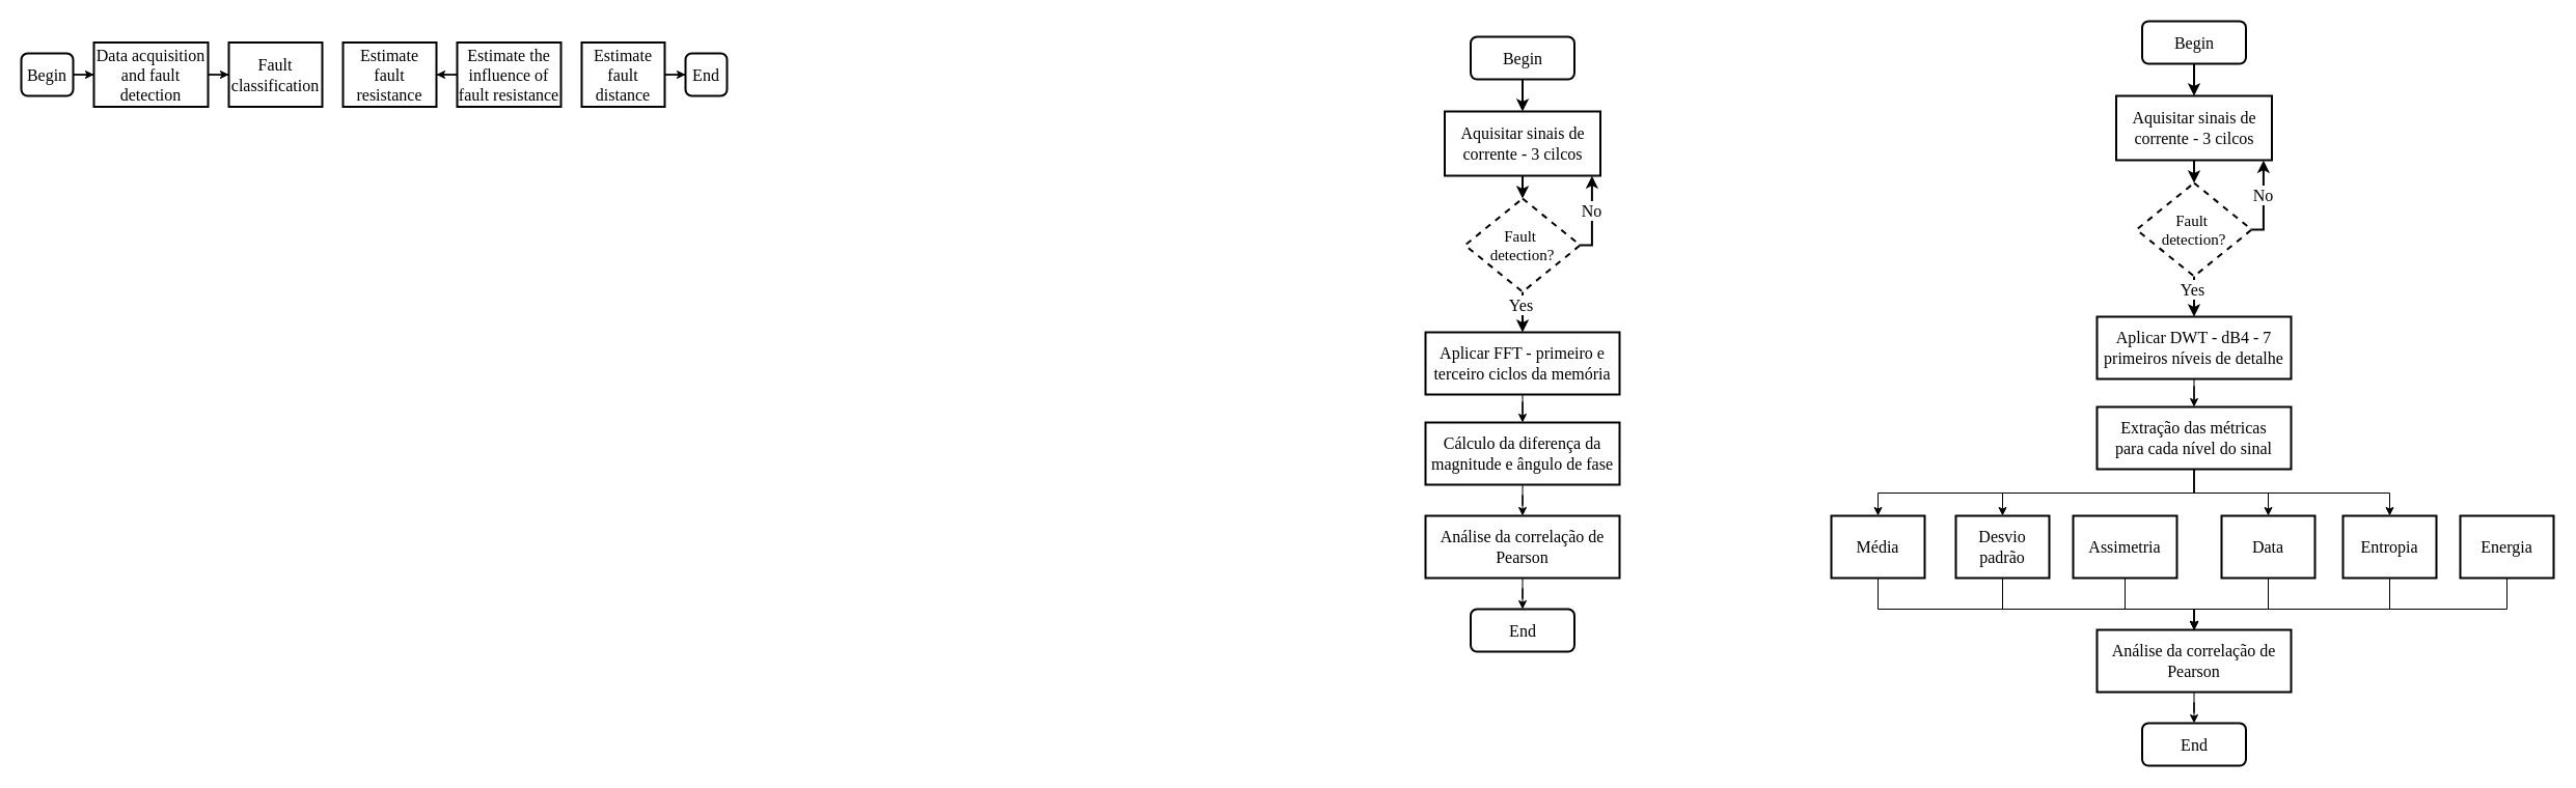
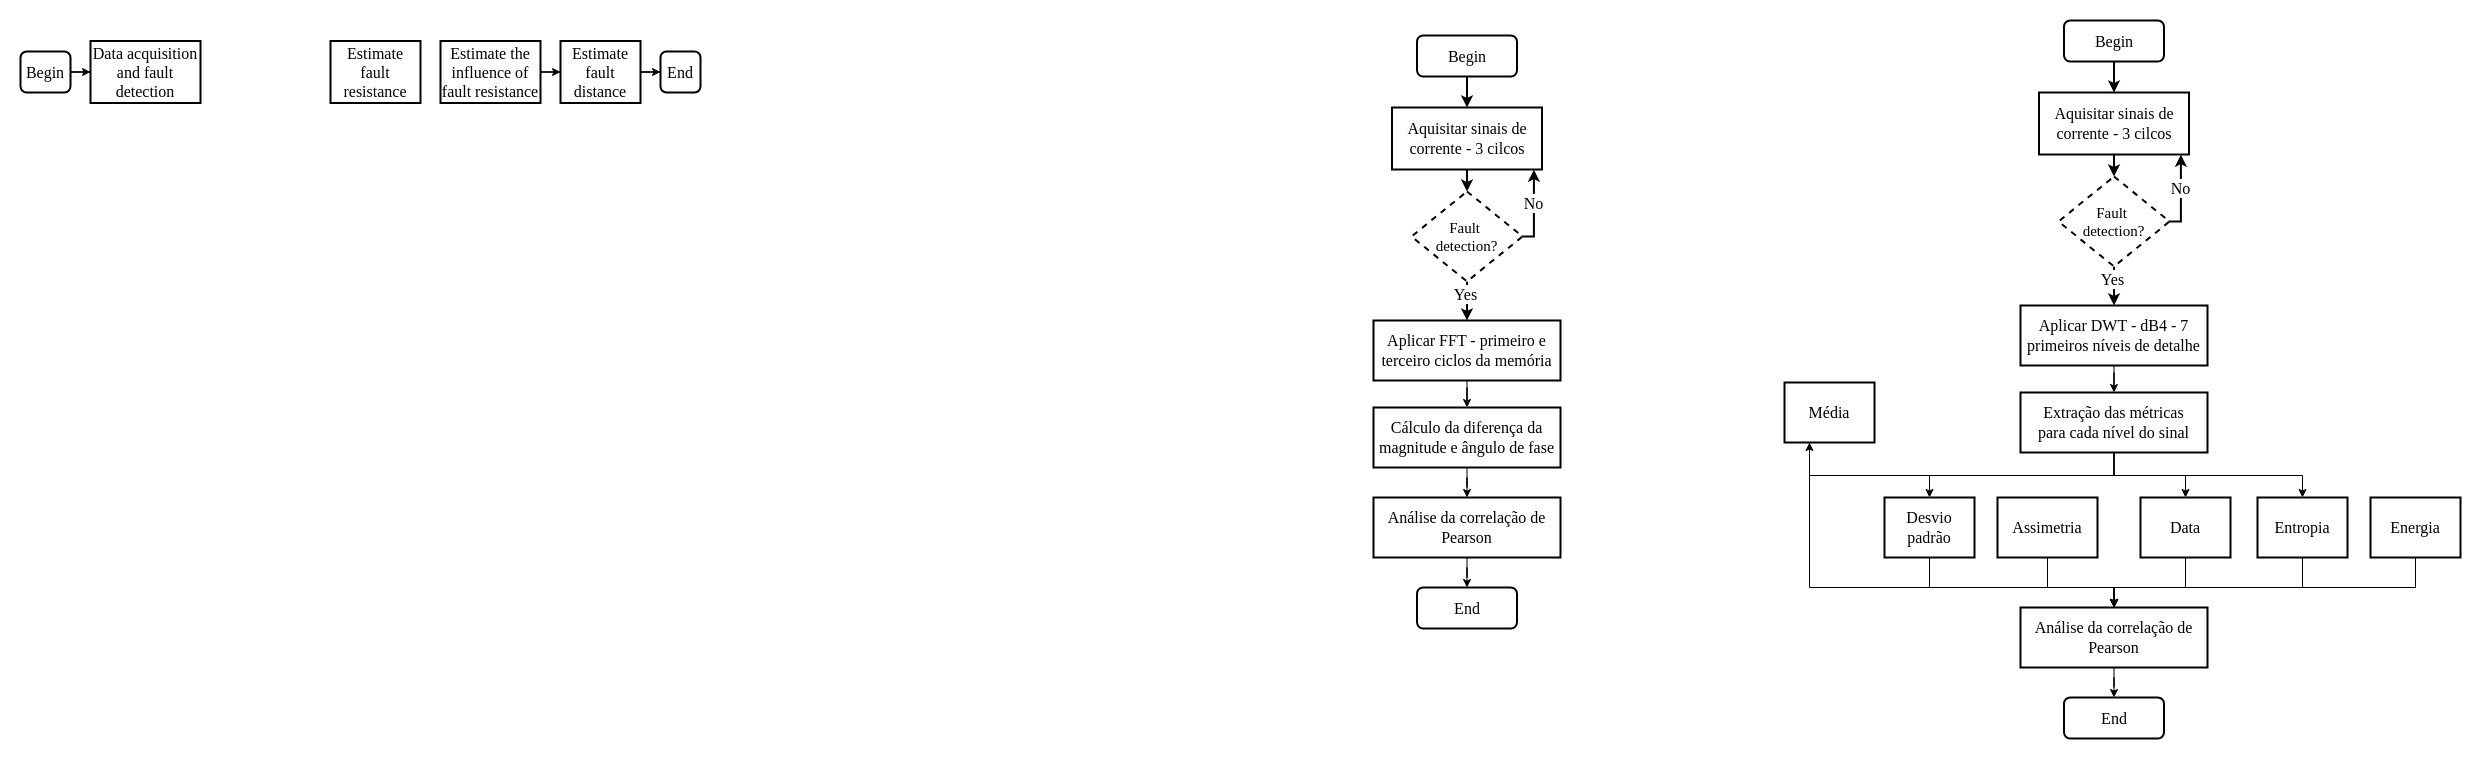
  <mxCell id="0" />
  <mxCell id="1" parent="0" />
  <mxCell id="2" value="" style="edgeStyle=orthogonalEdgeStyle;rounded=0;orthogonalLoop=1;jettySize=auto;html=1;strokeWidth=2;" parent="1" source="3" target="10" edge="1"><mxGeometry relative="1" as="geometry" /></mxCell>
  <mxCell id="3" value="&lt;font style=&quot;font-size: 16px;&quot; face=&quot;Times New Roman&quot;&gt;Aquisitar sinais de corrente - 3 cilcos&lt;/font&gt;" style="rounded=0;whiteSpace=wrap;html=1;strokeWidth=2;" parent="1" vertex="1"><mxGeometry x="1391.5" y="107" width="150" height="62" as="geometry" /></mxCell>
  <mxCell id="4" value="" style="edgeStyle=orthogonalEdgeStyle;rounded=0;orthogonalLoop=1;jettySize=auto;html=1;strokeWidth=2;" parent="1" source="5" target="3" edge="1"><mxGeometry relative="1" as="geometry" /></mxCell>
  <mxCell id="5" value="&lt;pre&gt;&lt;font style=&quot;font-weight: normal; font-size: 16px;&quot; face=&quot;Times New Roman&quot;&gt;Begin&lt;/font&gt;&lt;/pre&gt;" style="rounded=1;whiteSpace=wrap;html=1;strokeWidth=2;" parent="1" vertex="1"><mxGeometry x="1416.5" y="35" width="100" height="41" as="geometry" /></mxCell>
  <mxCell id="6" value="" style="edgeStyle=orthogonalEdgeStyle;rounded=0;orthogonalLoop=1;jettySize=auto;html=1;strokeWidth=2;" parent="1" source="10" target="12" edge="1"><mxGeometry relative="1" as="geometry" /></mxCell>
  <mxCell id="7" value="&lt;font style=&quot;font-size: 16px;&quot; face=&quot;Times New Roman&quot;&gt;Yes&lt;/font&gt;" style="edgeLabel;html=1;align=center;verticalAlign=middle;resizable=0;points=[];" parent="6" vertex="1" connectable="0"><mxGeometry x="-0.169" y="1" relative="1" as="geometry"><mxPoint x="-3" y="-5" as="offset" /></mxGeometry></mxCell>
  <mxCell id="8" style="edgeStyle=orthogonalEdgeStyle;rounded=0;orthogonalLoop=1;jettySize=auto;html=1;exitX=1;exitY=0.5;exitDx=0;exitDy=0;strokeWidth=2;entryX=0.946;entryY=1.004;entryDx=0;entryDy=0;entryPerimeter=0;" parent="1" target="3" edge="1"><mxGeometry relative="1" as="geometry"><mxPoint x="1533" y="179" as="targetPoint" /><mxPoint x="1512.5" y="243.5" as="sourcePoint" /><Array as="points"><mxPoint x="1512.5" y="236" /><mxPoint x="1533.5" y="236" /></Array></mxGeometry></mxCell>
  <mxCell id="9" value="&lt;font style=&quot;font-size: 16px;&quot; face=&quot;Times New Roman&quot;&gt;No&lt;/font&gt;" style="edgeLabel;html=1;align=center;verticalAlign=middle;resizable=0;points=[];" parent="8" vertex="1" connectable="0"><mxGeometry x="0.307" y="1" relative="1" as="geometry"><mxPoint as="offset" /></mxGeometry></mxCell>
  <mxCell id="10" value="&lt;font face=&quot;Times New Roman&quot; style=&quot;font-size: 15px;&quot;&gt;Fault&amp;nbsp;&lt;/font&gt;&lt;div style=&quot;font-size: 15px;&quot;&gt;&lt;font face=&quot;Times New Roman&quot; style=&quot;font-size: 15px;&quot;&gt;detection&lt;/font&gt;&lt;font face=&quot;Times New Roman&quot; style=&quot;font-size: 15px;&quot;&gt;?&lt;/font&gt;&lt;/div&gt;" style="rhombus;whiteSpace=wrap;html=1;strokeWidth=2;dashed=1;" parent="1" vertex="1"><mxGeometry x="1411" y="191" width="111" height="90" as="geometry" /></mxCell>
  <mxCell id="11" value="" style="edgeStyle=orthogonalEdgeStyle;rounded=0;orthogonalLoop=1;jettySize=auto;html=1;" parent="1" source="12" target="15" edge="1"><mxGeometry relative="1" as="geometry" /></mxCell>
  <mxCell id="12" value="&lt;font face=&quot;Times New Roman&quot;&gt;&lt;span style=&quot;font-size: 16px;&quot;&gt;Aplicar FFT - primeiro e terceiro ciclos da memória&lt;/span&gt;&lt;/font&gt;" style="whiteSpace=wrap;html=1;strokeWidth=2;" parent="1" vertex="1"><mxGeometry x="1373" y="320" width="187" height="60" as="geometry" /></mxCell>
  <mxCell id="13" value="&lt;pre&gt;&lt;font style=&quot;font-weight: normal; font-size: 16px;&quot; face=&quot;Times New Roman&quot;&gt;End&lt;/font&gt;&lt;/pre&gt;" style="rounded=1;whiteSpace=wrap;html=1;strokeWidth=2;" parent="1" vertex="1"><mxGeometry x="1416.5" y="587" width="100" height="41" as="geometry" /></mxCell>
  <mxCell id="14" value="" style="edgeStyle=orthogonalEdgeStyle;rounded=0;orthogonalLoop=1;jettySize=auto;html=1;" parent="1" source="15" target="17" edge="1"><mxGeometry relative="1" as="geometry" /></mxCell>
  <mxCell id="15" value="&lt;font face=&quot;Times New Roman&quot;&gt;&lt;span style=&quot;font-size: 16px;&quot;&gt;Cálculo da diferença da magnitude e ângulo de fase&lt;/span&gt;&lt;/font&gt;" style="whiteSpace=wrap;html=1;strokeWidth=2;" parent="1" vertex="1"><mxGeometry x="1373" y="407" width="187" height="60" as="geometry" /></mxCell>
  <mxCell id="16" value="" style="edgeStyle=orthogonalEdgeStyle;rounded=0;orthogonalLoop=1;jettySize=auto;html=1;" parent="1" source="17" target="13" edge="1"><mxGeometry relative="1" as="geometry" /></mxCell>
  <mxCell id="17" value="&lt;font face=&quot;Times New Roman&quot;&gt;&lt;span style=&quot;font-size: 16px;&quot;&gt;Análise da correlação de Pearson&lt;/span&gt;&lt;/font&gt;" style="whiteSpace=wrap;html=1;strokeWidth=2;" parent="1" vertex="1"><mxGeometry x="1373" y="497" width="187" height="60" as="geometry" /></mxCell>
  <mxCell id="18" value="" style="edgeStyle=orthogonalEdgeStyle;rounded=0;orthogonalLoop=1;jettySize=auto;html=1;strokeWidth=2;" parent="1" source="19" target="26" edge="1"><mxGeometry relative="1" as="geometry" /></mxCell>
  <mxCell id="19" value="&lt;font style=&quot;font-size: 16px;&quot; face=&quot;Times New Roman&quot;&gt;Aquisitar sinais de corrente - 3 cilcos&lt;/font&gt;" style="rounded=0;whiteSpace=wrap;html=1;strokeWidth=2;" parent="1" vertex="1"><mxGeometry x="2038.5" y="92" width="150" height="62" as="geometry" /></mxCell>
  <mxCell id="20" value="" style="edgeStyle=orthogonalEdgeStyle;rounded=0;orthogonalLoop=1;jettySize=auto;html=1;strokeWidth=2;" parent="1" source="21" target="19" edge="1"><mxGeometry relative="1" as="geometry" /></mxCell>
  <mxCell id="21" value="&lt;pre&gt;&lt;font style=&quot;font-weight: normal; font-size: 16px;&quot; face=&quot;Times New Roman&quot;&gt;Begin&lt;/font&gt;&lt;/pre&gt;" style="rounded=1;whiteSpace=wrap;html=1;strokeWidth=2;" parent="1" vertex="1"><mxGeometry x="2063.5" y="20" width="100" height="41" as="geometry" /></mxCell>
  <mxCell id="22" value="" style="edgeStyle=orthogonalEdgeStyle;rounded=0;orthogonalLoop=1;jettySize=auto;html=1;strokeWidth=2;" parent="1" source="26" target="28" edge="1"><mxGeometry relative="1" as="geometry" /></mxCell>
  <mxCell id="23" value="&lt;font style=&quot;font-size: 16px;&quot; face=&quot;Times New Roman&quot;&gt;Yes&lt;/font&gt;" style="edgeLabel;html=1;align=center;verticalAlign=middle;resizable=0;points=[];" parent="22" vertex="1" connectable="0"><mxGeometry x="-0.169" y="1" relative="1" as="geometry"><mxPoint x="-3" y="-5" as="offset" /></mxGeometry></mxCell>
  <mxCell id="24" style="edgeStyle=orthogonalEdgeStyle;rounded=0;orthogonalLoop=1;jettySize=auto;html=1;exitX=1;exitY=0.5;exitDx=0;exitDy=0;strokeWidth=2;entryX=0.946;entryY=1.004;entryDx=0;entryDy=0;entryPerimeter=0;" parent="1" target="19" edge="1"><mxGeometry relative="1" as="geometry"><mxPoint x="2180" y="164" as="targetPoint" /><mxPoint x="2159.5" y="228.5" as="sourcePoint" /><Array as="points"><mxPoint x="2159.5" y="221" /><mxPoint x="2180.5" y="221" /></Array></mxGeometry></mxCell>
  <mxCell id="25" value="&lt;font style=&quot;font-size: 16px;&quot; face=&quot;Times New Roman&quot;&gt;No&lt;/font&gt;" style="edgeLabel;html=1;align=center;verticalAlign=middle;resizable=0;points=[];" parent="24" vertex="1" connectable="0"><mxGeometry x="0.307" y="1" relative="1" as="geometry"><mxPoint as="offset" /></mxGeometry></mxCell>
  <mxCell id="26" value="&lt;font face=&quot;Times New Roman&quot; style=&quot;font-size: 15px;&quot;&gt;Fault&amp;nbsp;&lt;/font&gt;&lt;div style=&quot;font-size: 15px;&quot;&gt;&lt;font face=&quot;Times New Roman&quot; style=&quot;font-size: 15px;&quot;&gt;detection&lt;/font&gt;&lt;font face=&quot;Times New Roman&quot; style=&quot;font-size: 15px;&quot;&gt;?&lt;/font&gt;&lt;/div&gt;" style="rhombus;whiteSpace=wrap;html=1;strokeWidth=2;dashed=1;" parent="1" vertex="1"><mxGeometry x="2058" y="176" width="111" height="90" as="geometry" /></mxCell>
  <mxCell id="27" value="" style="edgeStyle=orthogonalEdgeStyle;rounded=0;orthogonalLoop=1;jettySize=auto;html=1;" parent="1" source="28" target="34" edge="1"><mxGeometry relative="1" as="geometry" /></mxCell>
  <mxCell id="28" value="&lt;font face=&quot;Times New Roman&quot;&gt;&lt;span style=&quot;font-size: 16px;&quot;&gt;Aplicar DWT - dB4 - 7 primeiros níveis de detalhe&lt;/span&gt;&lt;/font&gt;" style="whiteSpace=wrap;html=1;strokeWidth=2;" parent="1" vertex="1"><mxGeometry x="2020" y="305" width="187" height="60" as="geometry" /></mxCell>
  <mxCell id="29" value="&lt;pre&gt;&lt;font style=&quot;font-weight: normal; font-size: 16px;&quot; face=&quot;Times New Roman&quot;&gt;End&lt;/font&gt;&lt;/pre&gt;" style="rounded=1;whiteSpace=wrap;html=1;strokeWidth=2;" parent="1" vertex="1"><mxGeometry x="2063.5" y="697" width="100" height="41" as="geometry" /></mxCell>
  <mxCell id="30" style="edgeStyle=orthogonalEdgeStyle;rounded=0;orthogonalLoop=1;jettySize=auto;html=1;" parent="1" source="34" target="38" edge="1"><mxGeometry relative="1" as="geometry"><Array as="points"><mxPoint x="2114" y="475" /><mxPoint x="1809" y="475" /></Array></mxGeometry></mxCell>
  <mxCell id="31" style="edgeStyle=orthogonalEdgeStyle;rounded=0;orthogonalLoop=1;jettySize=auto;html=1;entryX=0.5;entryY=0;entryDx=0;entryDy=0;" parent="1" source="34" target="40" edge="1"><mxGeometry relative="1" as="geometry"><Array as="points"><mxPoint x="2114" y="475" /><mxPoint x="1929" y="475" /></Array></mxGeometry></mxCell>
  <mxCell id="32" style="edgeStyle=orthogonalEdgeStyle;rounded=0;orthogonalLoop=1;jettySize=auto;html=1;entryX=0.5;entryY=0;entryDx=0;entryDy=0;" parent="1" source="34" target="44" edge="1"><mxGeometry relative="1" as="geometry"><Array as="points"><mxPoint x="2114" y="475" /><mxPoint x="2185" y="475" /></Array></mxGeometry></mxCell>
  <mxCell id="33" style="edgeStyle=orthogonalEdgeStyle;rounded=0;orthogonalLoop=1;jettySize=auto;html=1;entryX=0.5;entryY=0;entryDx=0;entryDy=0;" parent="1" source="34" target="46" edge="1"><mxGeometry relative="1" as="geometry"><Array as="points"><mxPoint x="2114" y="475" /><mxPoint x="2302" y="475" /></Array></mxGeometry></mxCell>
  <mxCell id="34" value="&lt;font face=&quot;Times New Roman&quot;&gt;&lt;span style=&quot;font-size: 16px;&quot;&gt;Extração das métricas&lt;/span&gt;&lt;/font&gt;&lt;div&gt;&lt;font face=&quot;Times New Roman&quot;&gt;&lt;span style=&quot;font-size: 16px;&quot;&gt;para cada nível do sinal&lt;/span&gt;&lt;/font&gt;&lt;/div&gt;" style="whiteSpace=wrap;html=1;strokeWidth=2;" parent="1" vertex="1"><mxGeometry x="2020" y="392" width="187" height="60" as="geometry" /></mxCell>
  <mxCell id="35" value="" style="edgeStyle=orthogonalEdgeStyle;rounded=0;orthogonalLoop=1;jettySize=auto;html=1;" parent="1" source="36" target="29" edge="1"><mxGeometry relative="1" as="geometry" /></mxCell>
  <mxCell id="36" value="&lt;font face=&quot;Times New Roman&quot;&gt;&lt;span style=&quot;font-size: 16px;&quot;&gt;Análise da correlação de Pearson&lt;/span&gt;&lt;/font&gt;" style="whiteSpace=wrap;html=1;strokeWidth=2;" parent="1" vertex="1"><mxGeometry x="2020" y="607" width="187" height="60" as="geometry" /></mxCell>
  <mxCell id="37" style="edgeStyle=orthogonalEdgeStyle;rounded=0;orthogonalLoop=1;jettySize=auto;html=1;entryX=0.5;entryY=0;entryDx=0;entryDy=0;" parent="1" source="38" target="36" edge="1"><mxGeometry relative="1" as="geometry"><Array as="points"><mxPoint x="1809" y="587" /><mxPoint x="2114" y="587" /></Array></mxGeometry></mxCell>
- <mxCell id="38" value="&lt;font face=&quot;Times New Roman&quot;&gt;&lt;span style=&quot;font-size: 16px;&quot;&gt;Média&lt;/span&gt;&lt;/font&gt;" style="whiteSpace=wrap;html=1;strokeWidth=2;" parent="1" vertex="1"><mxGeometry x="1764" y="497" width="90" height="60" as="geometry" /></mxCell>
+ <mxCell id="38" value="&lt;font face=&quot;Times New Roman&quot;&gt;&lt;span style=&quot;font-size: 16px;&quot;&gt;Média&lt;/span&gt;&lt;/font&gt;" style="whiteSpace=wrap;html=1;strokeWidth=2;" parent="1" vertex="1"><mxGeometry x="1784" y="382" width="90" height="60" as="geometry" /></mxCell>
  <mxCell id="39" style="edgeStyle=orthogonalEdgeStyle;rounded=0;orthogonalLoop=1;jettySize=auto;html=1;entryX=0.5;entryY=0;entryDx=0;entryDy=0;" parent="1" source="40" target="36" edge="1"><mxGeometry relative="1" as="geometry"><Array as="points"><mxPoint x="1929" y="587" /><mxPoint x="2114" y="587" /></Array></mxGeometry></mxCell>
  <mxCell id="40" value="&lt;font face=&quot;Times New Roman&quot;&gt;&lt;span style=&quot;font-size: 16px;&quot;&gt;Desvio padrão&lt;/span&gt;&lt;/font&gt;" style="whiteSpace=wrap;html=1;strokeWidth=2;" parent="1" vertex="1"><mxGeometry x="1884" y="497" width="90" height="60" as="geometry" /></mxCell>
  <mxCell id="41" style="edgeStyle=orthogonalEdgeStyle;rounded=0;orthogonalLoop=1;jettySize=auto;html=1;" parent="1" source="42" target="36" edge="1"><mxGeometry relative="1" as="geometry"><Array as="points"><mxPoint x="2047" y="587" /><mxPoint x="2114" y="587" /></Array></mxGeometry></mxCell>
  <mxCell id="42" value="&lt;font face=&quot;Times New Roman&quot;&gt;&lt;span style=&quot;font-size: 16px;&quot;&gt;Assimetria&lt;/span&gt;&lt;/font&gt;" style="whiteSpace=wrap;html=1;strokeWidth=2;" parent="1" vertex="1"><mxGeometry x="1997" y="497" width="100" height="60" as="geometry" /></mxCell>
  <mxCell id="43" style="edgeStyle=orthogonalEdgeStyle;rounded=0;orthogonalLoop=1;jettySize=auto;html=1;entryX=0.5;entryY=0;entryDx=0;entryDy=0;" parent="1" source="44" target="36" edge="1"><mxGeometry relative="1" as="geometry"><Array as="points"><mxPoint x="2185" y="587" /><mxPoint x="2114" y="587" /></Array></mxGeometry></mxCell>
  <mxCell id="44" value="&lt;font face=&quot;Times New Roman&quot;&gt;&lt;span style=&quot;font-size: 16px;&quot;&gt;Data&lt;/span&gt;&lt;/font&gt;" style="whiteSpace=wrap;html=1;strokeWidth=2;" parent="1" vertex="1"><mxGeometry x="2140" y="497" width="90" height="60" as="geometry" /></mxCell>
  <mxCell id="45" style="edgeStyle=orthogonalEdgeStyle;rounded=0;orthogonalLoop=1;jettySize=auto;html=1;entryX=0.5;entryY=0;entryDx=0;entryDy=0;" parent="1" source="46" target="36" edge="1"><mxGeometry relative="1" as="geometry"><Array as="points"><mxPoint x="2302" y="587" /><mxPoint x="2114" y="587" /></Array></mxGeometry></mxCell>
  <mxCell id="46" value="&lt;font face=&quot;Times New Roman&quot;&gt;&lt;span style=&quot;font-size: 16px;&quot;&gt;Entropia&lt;/span&gt;&lt;/font&gt;" style="whiteSpace=wrap;html=1;strokeWidth=2;" parent="1" vertex="1"><mxGeometry x="2257" y="497" width="90" height="60" as="geometry" /></mxCell>
  <mxCell id="47" style="edgeStyle=orthogonalEdgeStyle;rounded=0;orthogonalLoop=1;jettySize=auto;html=1;entryX=0.5;entryY=0;entryDx=0;entryDy=0;" parent="1" source="48" target="36" edge="1"><mxGeometry relative="1" as="geometry"><Array as="points"><mxPoint x="2415" y="587" /><mxPoint x="2114" y="587" /></Array></mxGeometry></mxCell>
  <mxCell id="48" value="&lt;font face=&quot;Times New Roman&quot;&gt;&lt;span style=&quot;font-size: 16px;&quot;&gt;Energia&lt;/span&gt;&lt;/font&gt;" style="whiteSpace=wrap;html=1;strokeWidth=2;" parent="1" vertex="1"><mxGeometry x="2370" y="497" width="90" height="60" as="geometry" /></mxCell>
  <mxCell id="49" value="" style="edgeStyle=orthogonalEdgeStyle;rounded=0;orthogonalLoop=1;jettySize=auto;html=1;" edge="1" parent="1" source="50" target="52"><mxGeometry relative="1" as="geometry" /></mxCell>
  <mxCell id="50" value="&lt;pre&gt;&lt;font style=&quot;font-weight: normal; font-size: 16px;&quot; face=&quot;Times New Roman&quot;&gt;Begin&lt;/font&gt;&lt;/pre&gt;" style="rounded=1;whiteSpace=wrap;html=1;strokeWidth=2;" vertex="1" parent="1"><mxGeometry x="20" y="51" width="50" height="41" as="geometry" /></mxCell>
- <mxCell id="51" value="" style="edgeStyle=orthogonalEdgeStyle;rounded=0;orthogonalLoop=1;jettySize=auto;html=1;" edge="1" parent="1" source="52" target="53"><mxGeometry relative="1" as="geometry" /></mxCell>
  <mxCell id="52" value="&lt;font style=&quot;font-size: 16px;&quot; face=&quot;Times New Roman&quot;&gt;Data acquisition and fault detection&lt;/font&gt;" style="rounded=0;whiteSpace=wrap;html=1;strokeWidth=2;" vertex="1" parent="1"><mxGeometry x="90" y="40.5" width="110" height="62" as="geometry" /></mxCell>
- <mxCell id="53" value="&lt;font style=&quot;font-size: 16px;&quot; face=&quot;Times New Roman&quot;&gt;Fault classification&lt;/font&gt;" style="rounded=0;whiteSpace=wrap;html=1;strokeWidth=2;" vertex="1" parent="1"><mxGeometry x="220" y="40.5" width="90" height="62" as="geometry" /></mxCell>
  <mxCell id="54" value="&lt;font style=&quot;font-size: 16px;&quot; face=&quot;Times New Roman&quot;&gt;Estimate fault resistance&lt;/font&gt;" style="rounded=0;whiteSpace=wrap;html=1;strokeWidth=2;" vertex="1" parent="1"><mxGeometry x="330" y="40.5" width="90" height="62" as="geometry" /></mxCell>
- <mxCell id="55" value="" style="edgeStyle=orthogonalEdgeStyle;rounded=0;orthogonalLoop=1;jettySize=auto;html=1;" edge="1" parent="1" source="56" target="54"><mxGeometry relative="1" as="geometry" /></mxCell>
+ <mxCell id="55" value="" style="edgeStyle=orthogonalEdgeStyle;rounded=0;orthogonalLoop=1;jettySize=auto;html=1;" edge="1" parent="1" source="56" target="58"><mxGeometry relative="1" as="geometry" /></mxCell>
  <mxCell id="56" value="&lt;font face=&quot;Times New Roman&quot;&gt;&lt;span style=&quot;font-size: 16px;&quot;&gt;Estimate the influence of fault resistance&lt;/span&gt;&lt;/font&gt;" style="rounded=0;whiteSpace=wrap;html=1;strokeWidth=2;" vertex="1" parent="1"><mxGeometry x="440" y="40.5" width="100" height="62" as="geometry" /></mxCell>
  <mxCell id="57" value="" style="edgeStyle=orthogonalEdgeStyle;rounded=0;orthogonalLoop=1;jettySize=auto;html=1;" edge="1" parent="1" source="58" target="59"><mxGeometry relative="1" as="geometry" /></mxCell>
  <mxCell id="58" value="&lt;font face=&quot;Times New Roman&quot;&gt;&lt;span style=&quot;font-size: 16px;&quot;&gt;Estimate fault distance&lt;/span&gt;&lt;/font&gt;" style="rounded=0;whiteSpace=wrap;html=1;strokeWidth=2;" vertex="1" parent="1"><mxGeometry x="560" y="40.5" width="80" height="62" as="geometry" /></mxCell>
  <mxCell id="59" value="&lt;pre&gt;&lt;font style=&quot;font-weight: normal; font-size: 16px;&quot; face=&quot;Times New Roman&quot;&gt;End&lt;/font&gt;&lt;/pre&gt;" style="rounded=1;whiteSpace=wrap;html=1;strokeWidth=2;" vertex="1" parent="1"><mxGeometry x="660" y="51" width="40" height="41" as="geometry" /></mxCell>
